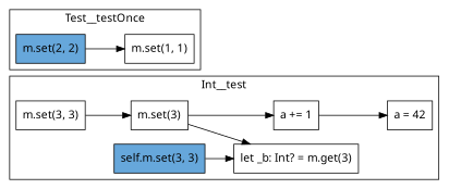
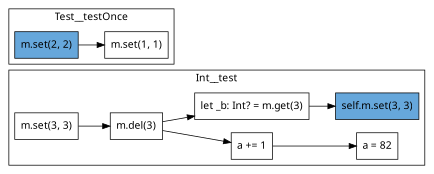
  digraph {
    fontname="Noto Sans"
    rankdir=LR
    node [fontname="Noto Sans" shape=box]
    edge [fontname="Noto Sans"]
    n1 [label="m.set(3, 3)"]
-   n2 [label="m.set(3)"]
+   n2 [label="m.del(3)"]
    n3 [label="a += 1"]
-   n4 [label="a = 42"]
+   n4 [label="a = 82"]
    n5 [label="let _b: Int? = m.get(3)"]
    n6 [fillcolor="#66A7DB" label="self.m.set(3, 3)" style=filled]
    n7 [label="m.set(1, 1)"]
    n8 [fillcolor="#66A7DB" label="m.set(2, 2)" style=filled]
    subgraph cluster_1 {
      label=Int__test
      n1
      n2
      n3
      n4
      n5
      n6
    }
    subgraph cluster_2 {
      label=Test__testOnce
      n7
      n8
    }
    n1 -> n2
    n2 -> n3
    n2 -> n5
    n3 -> n4
-   n6 -> n5
+   n5 -> n6
    n8 -> n7
  }
